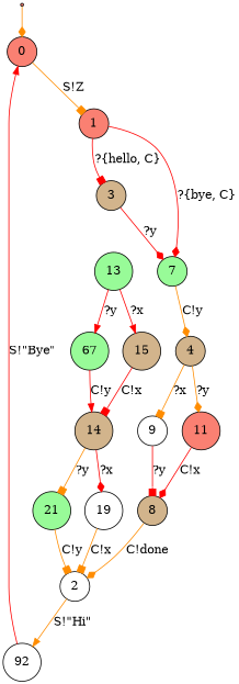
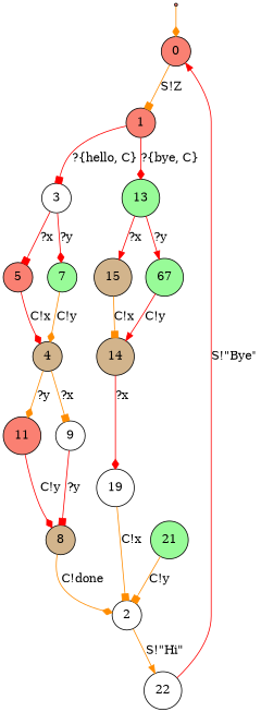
  digraph {
    rankdir=TB
    node [fillcolor=salmon shape=circle style=filled]
    edge [arrowhead=diamond color=red]
    START [shape=point]
    0
    1
-   3 [fillcolor=tan]
+   3 [fillcolor=white]
    13 [fillcolor=palegreen]
+   5
    7 [fillcolor=palegreen]
    15 [fillcolor=tan]
    n9 [fillcolor=palegreen label=67]
    4 [fillcolor=tan]
    9 [fillcolor=white]
    11
    8 [fillcolor=tan]
    2 [fillcolor=white]
-   22 [fillcolor=white label=92]
+   22 [fillcolor=white]
    14 [fillcolor=tan]
    19 [fillcolor=white]
    21 [fillcolor=palegreen]
    START -> 0 [color=darkorange]
    0 -> 1 [arrowhead=box color=darkorange label="S!Z"]
    1 -> 3 [arrowhead=box label="?{hello, C}"]
-   1 -> 7 [label="?{bye, C}"]
+   1 -> 13 [label="?{bye, C}"]
+   3 -> 5 [arrowhead=box label="?x"]
    3 -> 7 [label="?y"]
    13 -> 15 [arrowhead=normal label="?x"]
    13 -> n9 [arrowhead=normal label="?y"]
+   5 -> 4 [label="C!x"]
    7 -> 4 [color=darkorange label="C!y"]
-   15 -> 14 [arrowhead=box label="C!x"]
+   15 -> 14 [arrowhead=box color=darkorange label="C!x"]
    n9 -> 14 [arrowhead=normal label="C!y"]
    4 -> 9 [arrowhead=box color=darkorange label="?x"]
    4 -> 11 [color=darkorange label="?y"]
    9 -> 8 [arrowhead=box label="?y"]
-   11 -> 8 [label="C!x"]
+   11 -> 8 [label="C!y"]
    8 -> 2 [color=darkorange label="C!done"]
    2 -> 22 [arrowhead=normal color=darkorange label="S!\"Hi\""]
    22 -> 0 [arrowhead=normal label="S!\"Bye\""]
    14 -> 19 [label="?x"]
-   14 -> 21 [arrowhead=box color=darkorange label="?y"]
    19 -> 2 [arrowhead=box color=darkorange label="C!x"]
    21 -> 2 [arrowhead=box color=darkorange label="C!y"]
  }
